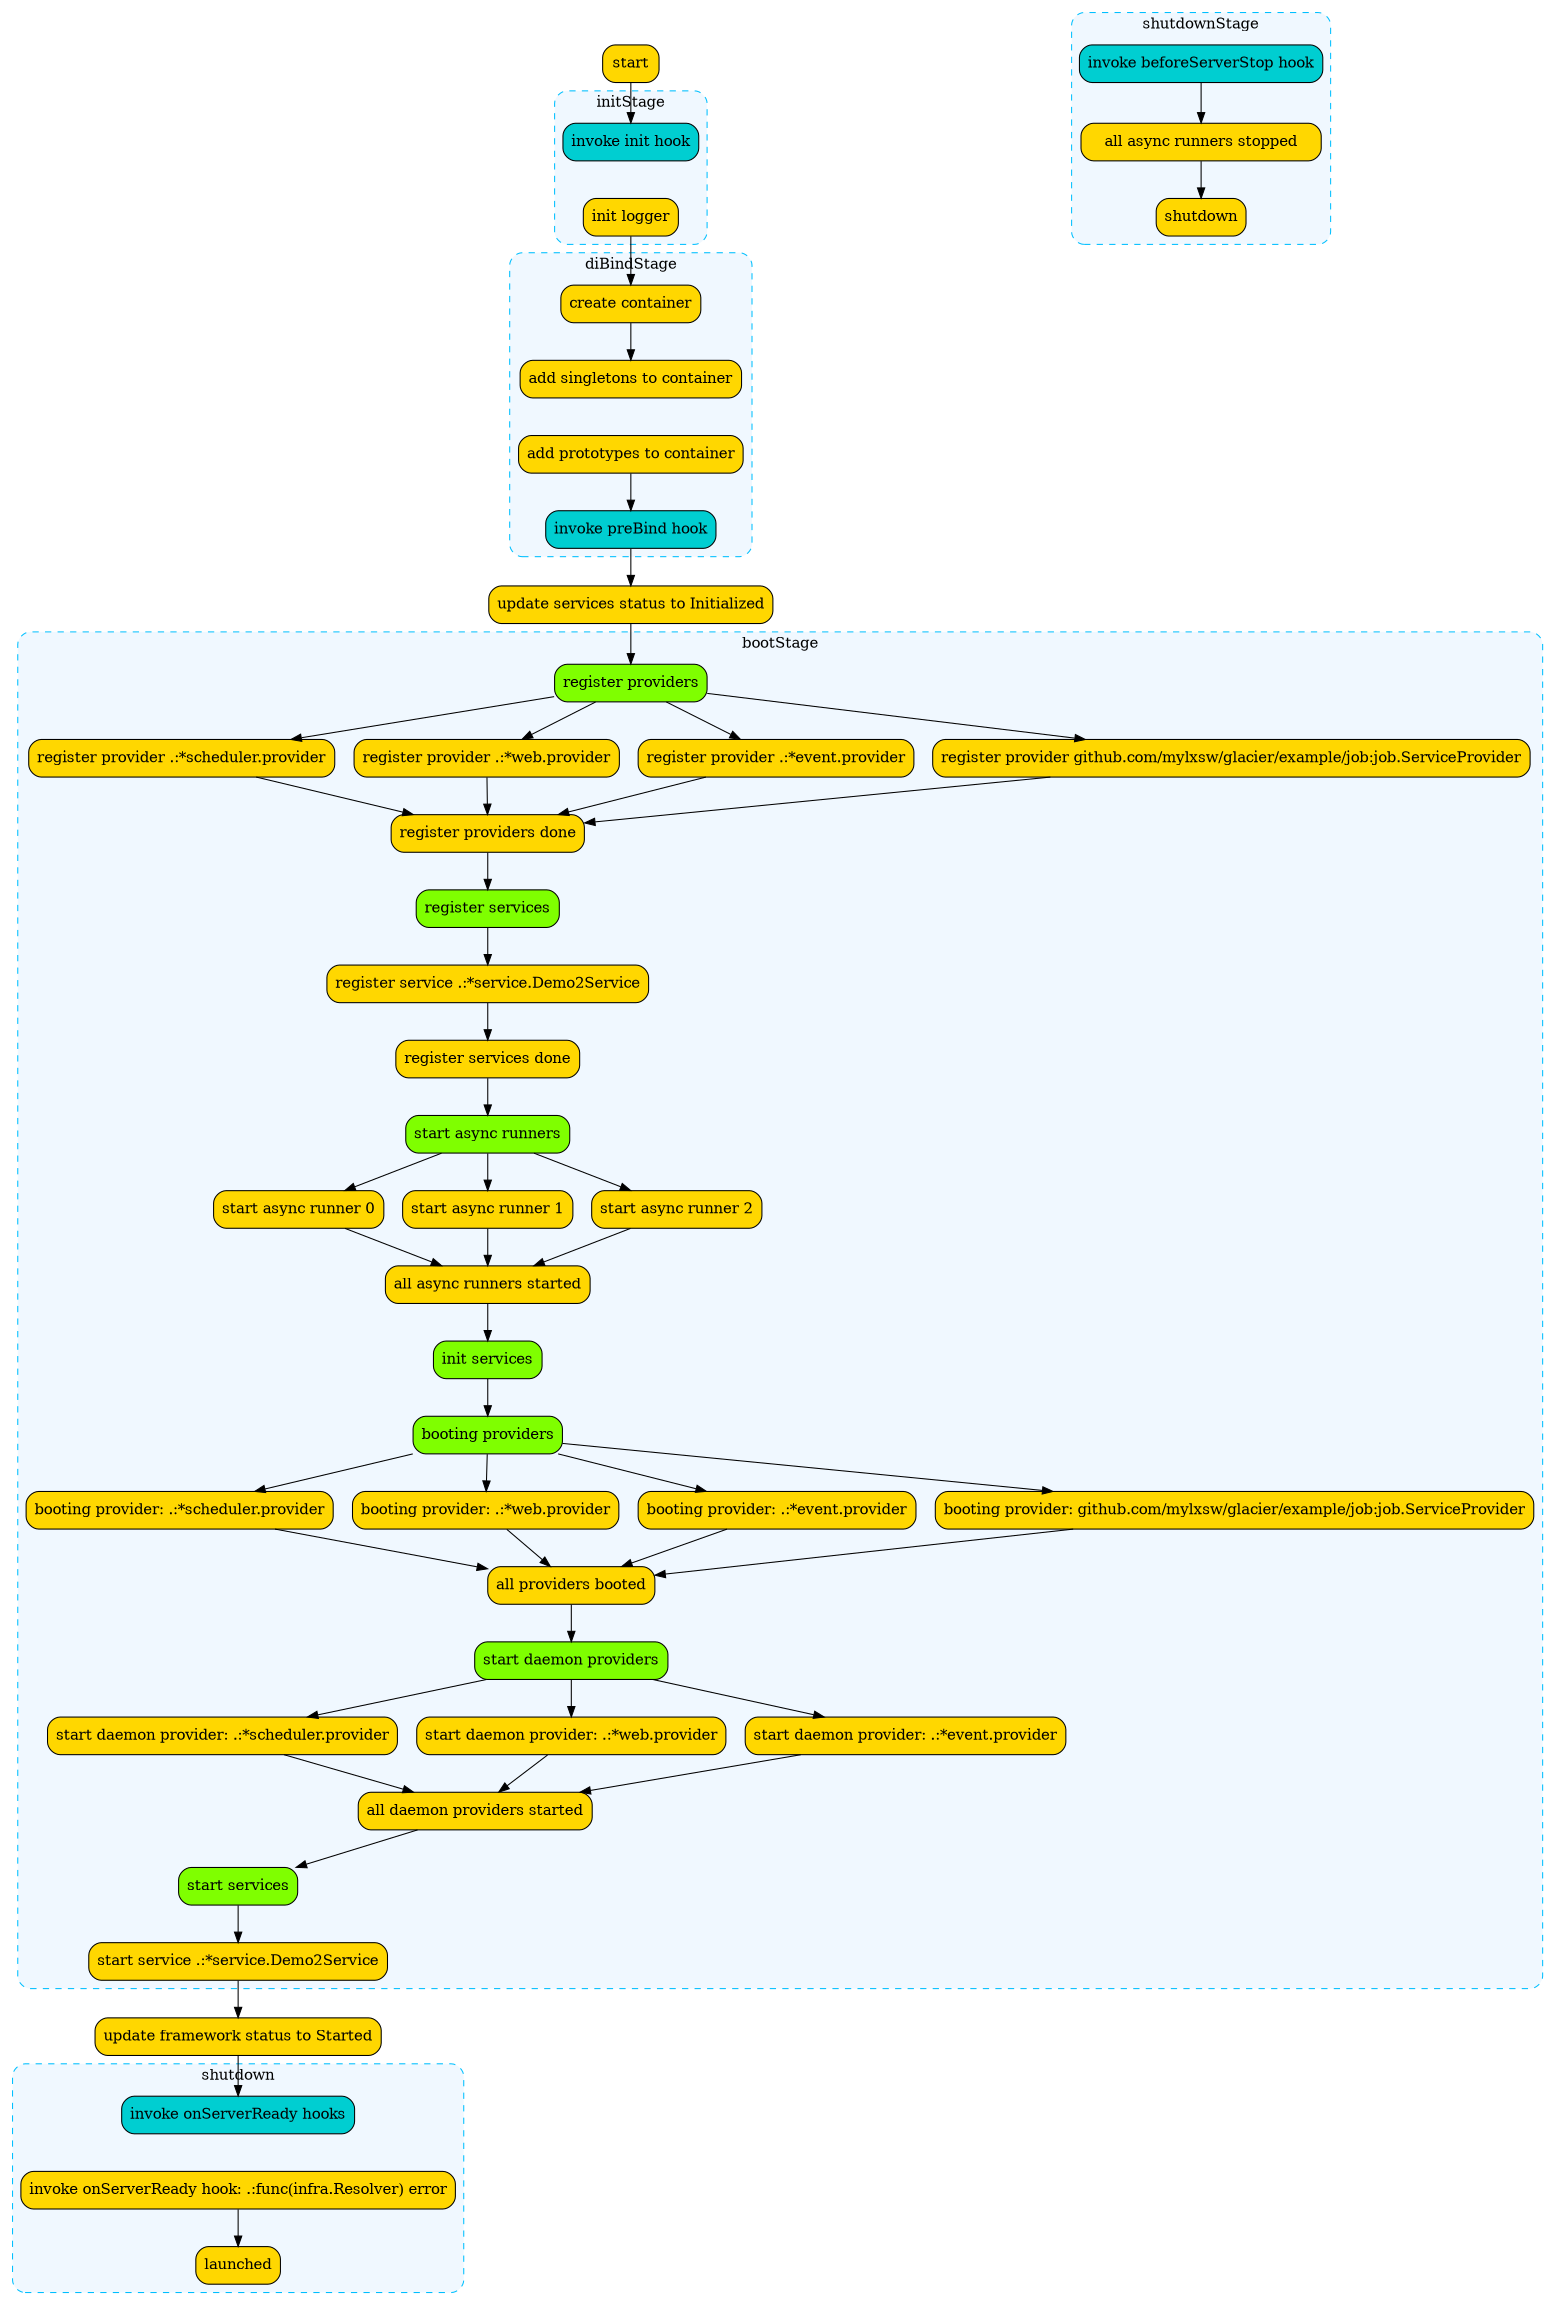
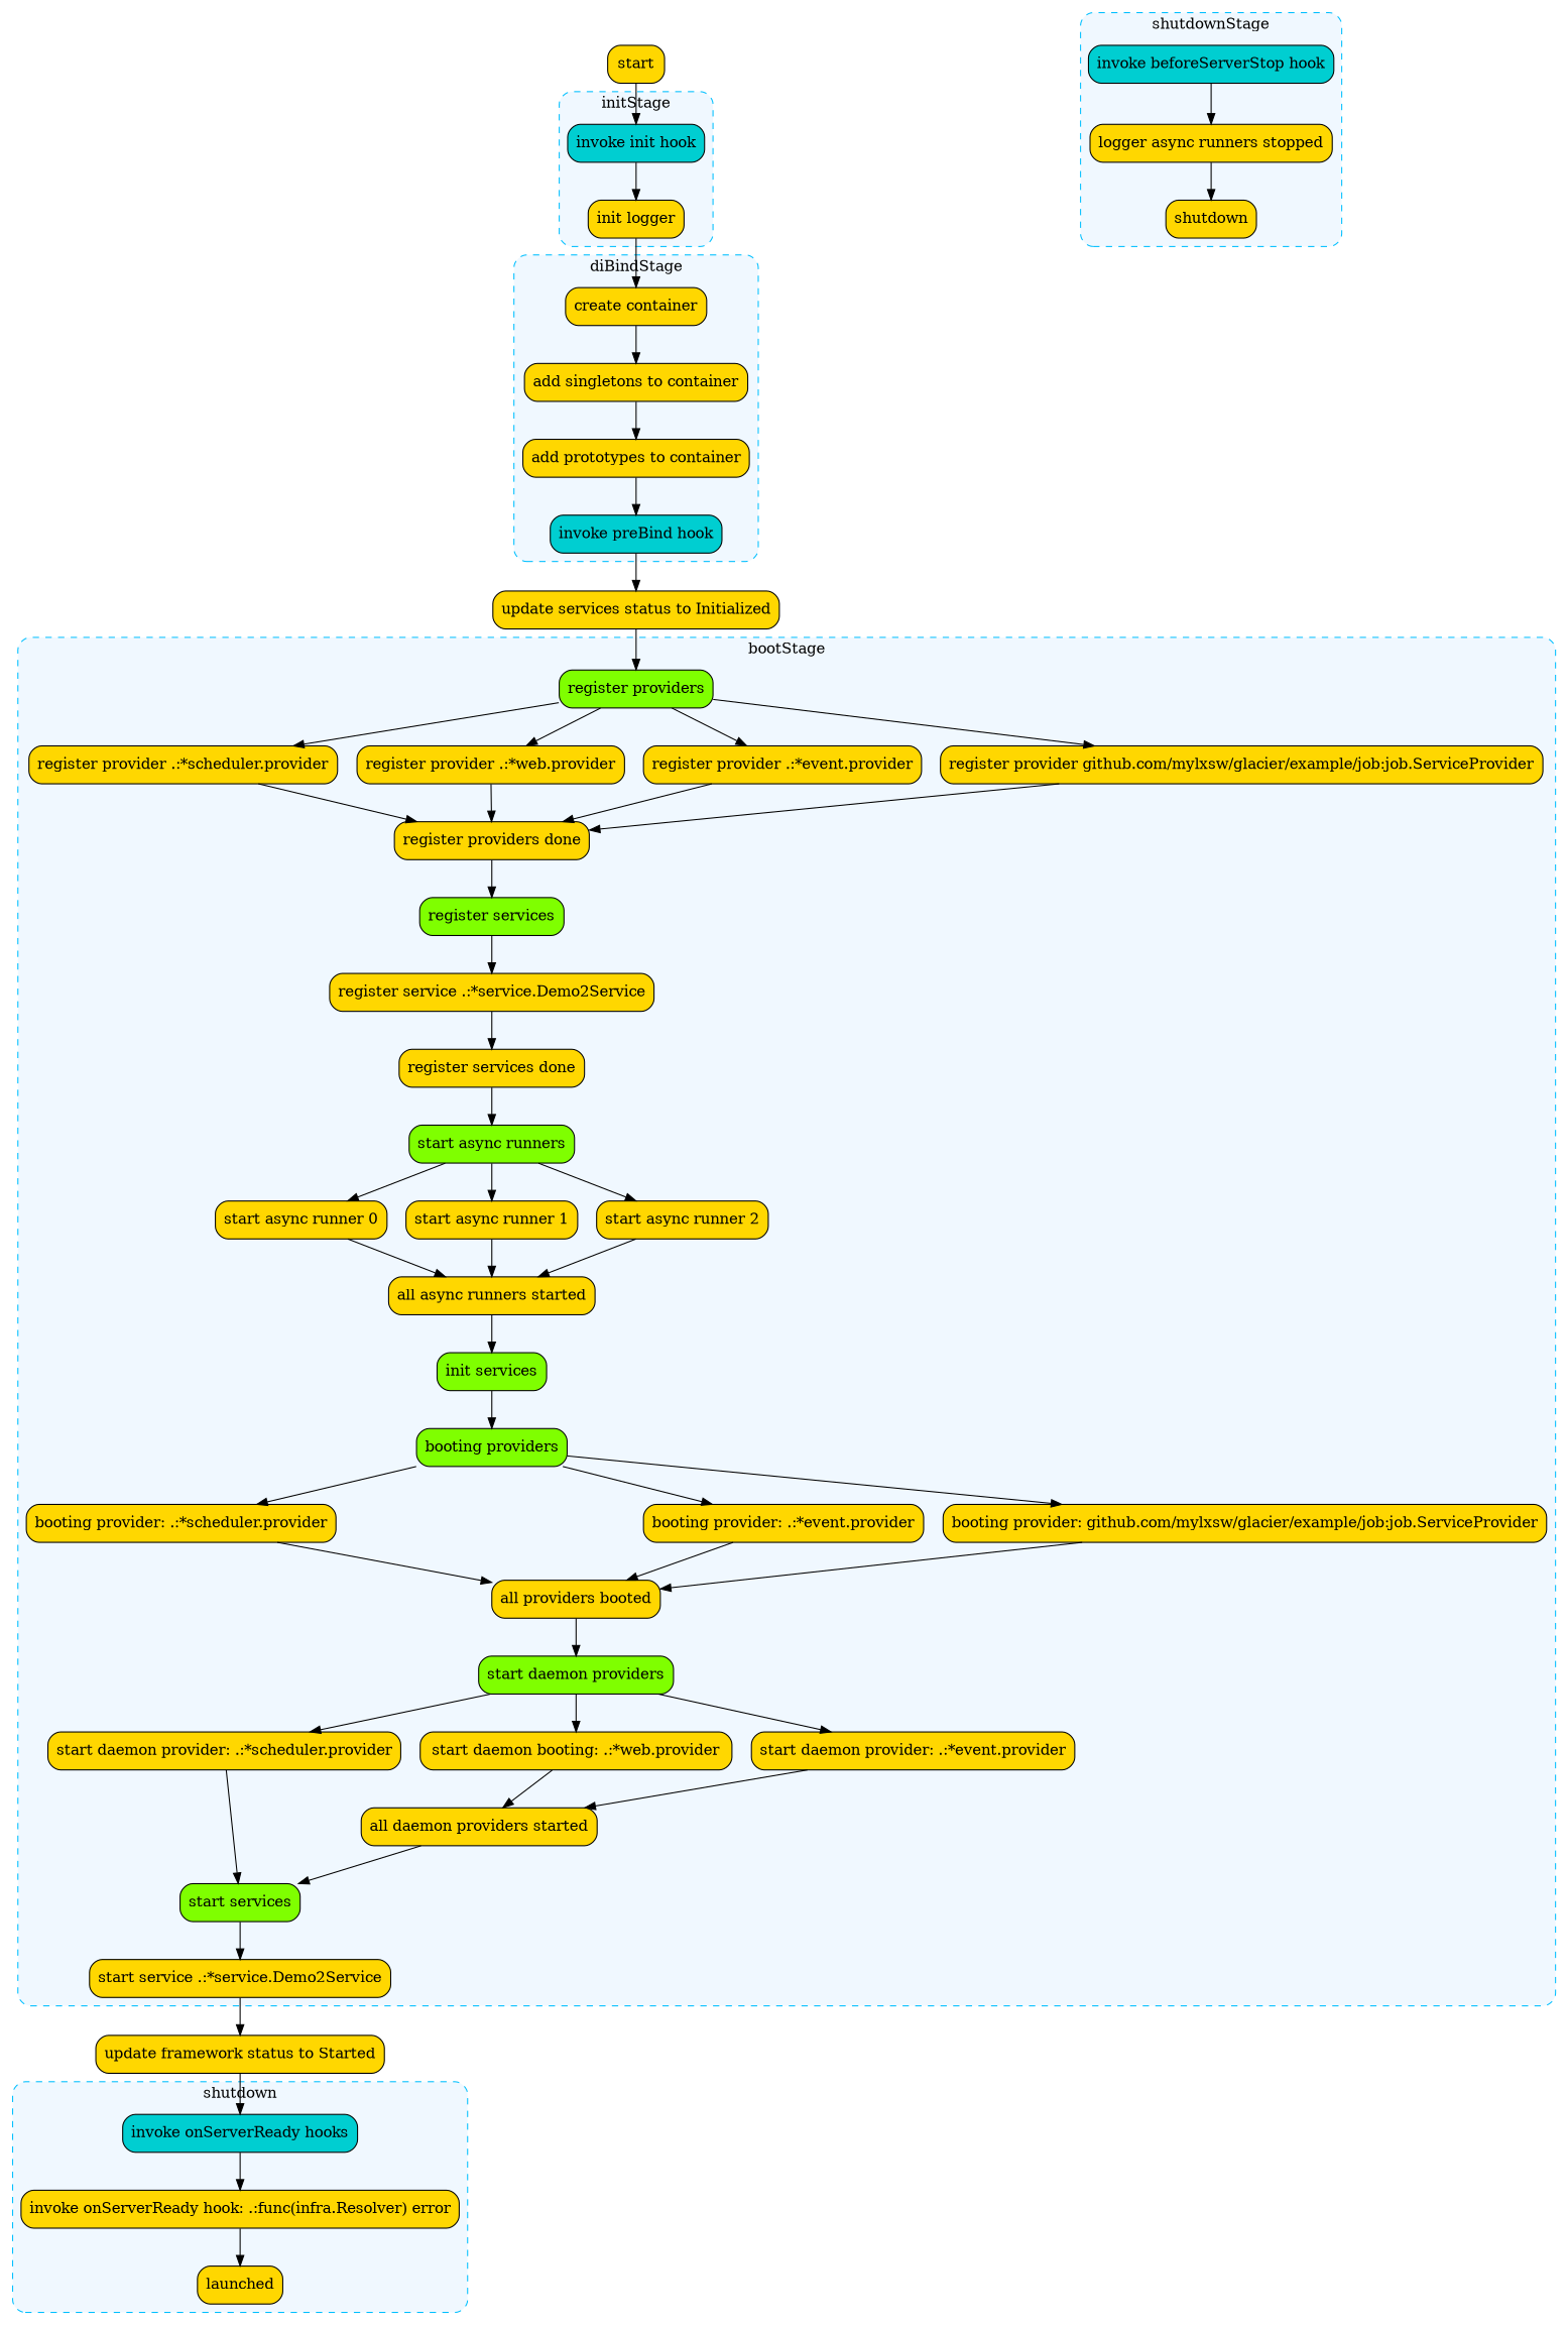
  digraph {
    node [fillcolor=gold shape=box style="filled,rounded"]
    "invoke init hook" [fillcolor=darkturquoise]
    "init logger"
    "create container"
    "add singletons to container"
    "add prototypes to container"
    "invoke preBind hook" [fillcolor=darkturquoise]
    "register providers" [fillcolor=chartreuse]
    "register provider .:*scheduler.provider"
    "register provider .:*web.provider"
    "register provider .:*event.provider"
    "register provider github.com/mylxsw/glacier/example/job:job.ServiceProvider"
    "register providers done"
    "register services" [fillcolor=chartreuse]
    "register service .:*service.Demo2Service"
    "register services done"
    "start async runners" [fillcolor=chartreuse]
    "start async runner 0"
    "start async runner 1"
    "start async runner 2"
    "all async runners started"
    "init services" [fillcolor=chartreuse]
    "booting providers" [fillcolor=chartreuse]
    "booting provider: .:*scheduler.provider"
-   "booting provider: .:*web.provider"
    "booting provider: .:*event.provider"
    "booting provider: github.com/mylxsw/glacier/example/job:job.ServiceProvider"
    "all providers booted"
    "start daemon providers" [fillcolor=chartreuse]
    "start daemon provider: .:*scheduler.provider"
-   "start daemon provider: .:*web.provider"
+   "start daemon provider: .:*web.provider" [label="start daemon booting: .:*web.provider"]
    "start daemon provider: .:*event.provider"
    "all daemon providers started"
    "start services" [fillcolor=chartreuse]
    "start service .:*service.Demo2Service"
    "invoke onServerReady hooks" [fillcolor=darkturquoise]
    "invoke onServerReady hook: .:func(infra.Resolver) error"
    launched
    "invoke beforeServerStop hook" [fillcolor=darkturquoise]
-   "all async runners stopped"
+   "all async runners stopped" [label="logger async runners stopped"]
    shutdown
    n41 [label="update services status to Initialized"]
    "update framework status to Started"
    start
    subgraph cluster_1 {
      color=deepskyblue
      fillcolor=aliceblue
      style="rounded,dashed,filled"
    }
    subgraph cluster_2 {
      color=deepskyblue
      fillcolor=aliceblue
      label=initStage
      style="rounded,dashed,filled"
      "invoke init hook"
      "init logger"
    }
    subgraph cluster_3 {
      color=deepskyblue
      fillcolor=aliceblue
      label=diBindStage
      style="rounded,dashed,filled"
      "create container"
      "add singletons to container"
      "add prototypes to container"
      "invoke preBind hook"
    }
    subgraph cluster_4 {
      color=deepskyblue
      fillcolor=aliceblue
      label=bootStage
      style="rounded,dashed,filled"
      "register providers"
      "register provider .:*scheduler.provider"
      "register provider .:*web.provider"
      "register provider .:*event.provider"
      "register provider github.com/mylxsw/glacier/example/job:job.ServiceProvider"
      "register providers done"
      "register services"
      "register service .:*service.Demo2Service"
      "register services done"
      "start async runners"
      "start async runner 0"
      "start async runner 1"
      "start async runner 2"
      "all async runners started"
      "init services"
      "booting providers"
      "booting provider: .:*scheduler.provider"
-     "booting provider: .:*web.provider"
      "booting provider: .:*event.provider"
      "booting provider: github.com/mylxsw/glacier/example/job:job.ServiceProvider"
      "all providers booted"
      "start daemon providers"
      "start daemon provider: .:*scheduler.provider"
      "start daemon provider: .:*web.provider"
      "start daemon provider: .:*event.provider"
      "all daemon providers started"
      "start services"
      "start service .:*service.Demo2Service"
    }
    subgraph cluster_5 {
      color=deepskyblue
      fillcolor=aliceblue
      label=shutdown
      style="rounded,dashed,filled"
      "invoke onServerReady hooks"
      "invoke onServerReady hook: .:func(infra.Resolver) error"
      launched
    }
    subgraph cluster_6 {
      color=deepskyblue
      fillcolor=aliceblue
      label=shutdownStage
      style="rounded,dashed,filled"
      "invoke beforeServerStop hook"
      "all async runners stopped"
      shutdown
    }
+   "invoke init hook" -> "init logger"
    "init logger" -> "create container"
    "create container" -> "add singletons to container"
+   "add singletons to container" -> "add prototypes to container"
    "add prototypes to container" -> "invoke preBind hook"
    "invoke preBind hook" -> n41
    "register providers" -> "register provider .:*scheduler.provider"
    "register providers" -> "register provider .:*web.provider"
    "register providers" -> "register provider .:*event.provider"
    "register providers" -> "register provider github.com/mylxsw/glacier/example/job:job.ServiceProvider"
    "register provider .:*scheduler.provider" -> "register providers done"
    "register provider .:*web.provider" -> "register providers done"
    "register provider .:*event.provider" -> "register providers done"
    "register provider github.com/mylxsw/glacier/example/job:job.ServiceProvider" -> "register providers done"
    "register providers done" -> "register services"
    "register services" -> "register service .:*service.Demo2Service"
    "register service .:*service.Demo2Service" -> "register services done"
    "register services done" -> "start async runners"
    "start async runners" -> "start async runner 0"
    "start async runners" -> "start async runner 1"
    "start async runners" -> "start async runner 2"
    "start async runner 0" -> "all async runners started"
    "start async runner 1" -> "all async runners started"
    "start async runner 2" -> "all async runners started"
    "all async runners started" -> "init services"
    "init services" -> "booting providers"
    "booting providers" -> "booting provider: .:*scheduler.provider"
-   "booting providers" -> "booting provider: .:*web.provider"
    "booting providers" -> "booting provider: .:*event.provider"
    "booting providers" -> "booting provider: github.com/mylxsw/glacier/example/job:job.ServiceProvider"
    "booting provider: .:*scheduler.provider" -> "all providers booted"
-   "booting provider: .:*web.provider" -> "all providers booted"
    "booting provider: .:*event.provider" -> "all providers booted"
    "booting provider: github.com/mylxsw/glacier/example/job:job.ServiceProvider" -> "all providers booted"
    "all providers booted" -> "start daemon providers"
    "start daemon providers" -> "start daemon provider: .:*scheduler.provider"
    "start daemon providers" -> "start daemon provider: .:*web.provider"
    "start daemon providers" -> "start daemon provider: .:*event.provider"
-   "start daemon provider: .:*scheduler.provider" -> "all daemon providers started"
+   "start daemon provider: .:*scheduler.provider" -> "start services"
    "start daemon provider: .:*web.provider" -> "all daemon providers started"
    "start daemon provider: .:*event.provider" -> "all daemon providers started"
    "all daemon providers started" -> "start services"
    "start services" -> "start service .:*service.Demo2Service"
    "start service .:*service.Demo2Service" -> "update framework status to Started"
+   "invoke onServerReady hooks" -> "invoke onServerReady hook: .:func(infra.Resolver) error"
    "invoke onServerReady hook: .:func(infra.Resolver) error" -> launched
    "invoke beforeServerStop hook" -> "all async runners stopped"
    "all async runners stopped" -> shutdown
    n41 -> "register providers"
    "update framework status to Started" -> "invoke onServerReady hooks"
    start -> "invoke init hook"
  }
